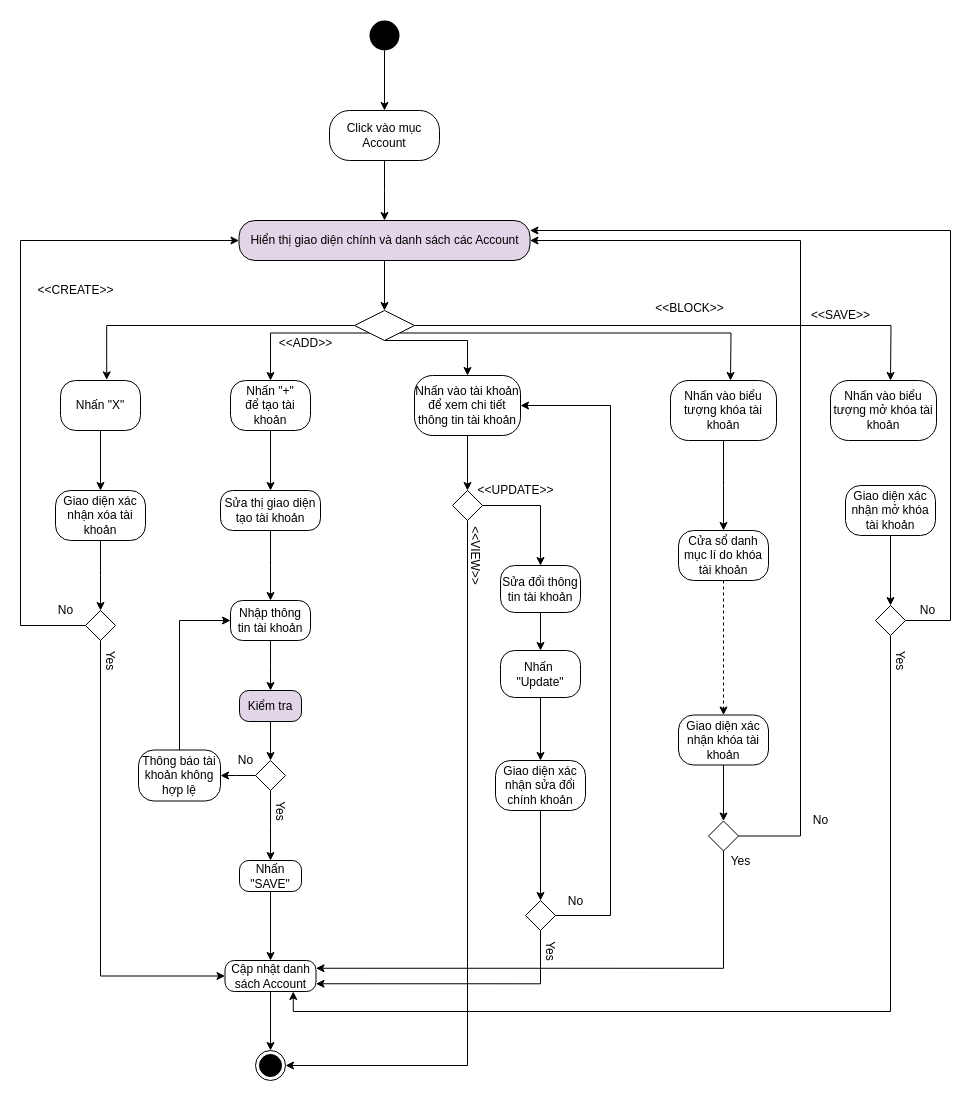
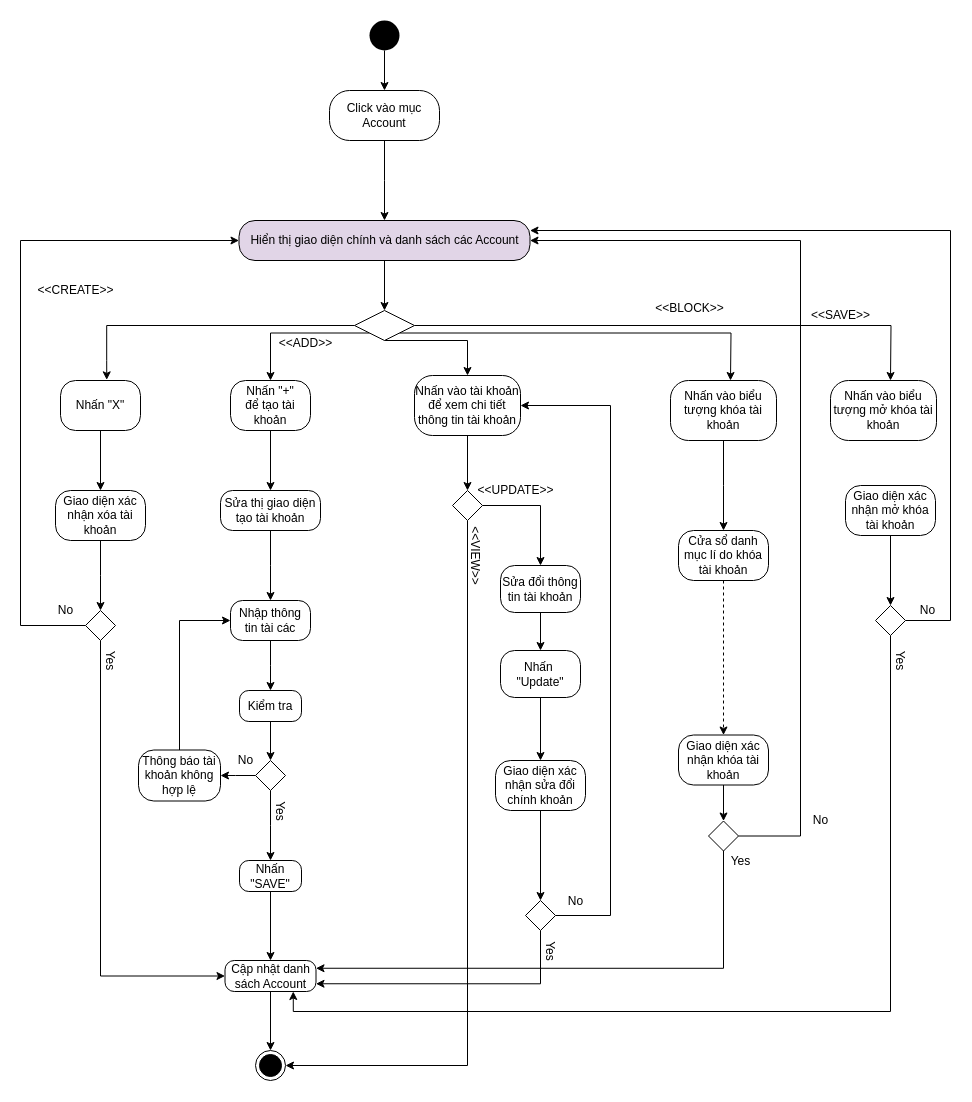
  <mxCell id="0" />
  <mxCell id="1" parent="0" />
  <mxCell id="2" style="edgeStyle=orthogonalEdgeStyle;rounded=0;orthogonalLoop=1;jettySize=auto;html=1;entryX=0.5;entryY=0;entryDx=0;entryDy=0;" parent="1" source="3" target="6" edge="1"><mxGeometry relative="1" as="geometry" /></mxCell>
  <mxCell id="3" value="" style="ellipse;fillColor=#000000;strokeColor=none;" parent="1" vertex="1"><mxGeometry x="369" y="20" width="30" height="30" as="geometry" /></mxCell>
  <mxCell id="4" value="" style="ellipse;html=1;shape=endState;fillColor=#000000;strokeColor=#000000;" parent="1" vertex="1"><mxGeometry x="255" y="1050" width="30" height="30" as="geometry" /></mxCell>
  <mxCell id="5" style="edgeStyle=orthogonalEdgeStyle;rounded=0;orthogonalLoop=1;jettySize=auto;html=1;" parent="1" source="6" edge="1"><mxGeometry relative="1" as="geometry"><mxPoint x="384" y="220" as="targetPoint" /></mxGeometry></mxCell>
- <mxCell id="6" value="Click vào mục Account" style="rounded=1;whiteSpace=wrap;html=1;arcSize=40;" parent="1" vertex="1"><mxGeometry x="329" y="110" width="110" height="50" as="geometry" /></mxCell>
+ <mxCell id="6" value="Click vào mục Account" style="rounded=1;whiteSpace=wrap;html=1;arcSize=40;" parent="1" vertex="1"><mxGeometry x="329" y="90" width="110" height="50" as="geometry" /></mxCell>
  <mxCell id="7" style="edgeStyle=orthogonalEdgeStyle;rounded=0;orthogonalLoop=1;jettySize=auto;html=1;entryX=0.5;entryY=0;entryDx=0;entryDy=0;" parent="1" source="8" target="14" edge="1"><mxGeometry relative="1" as="geometry" /></mxCell>
  <mxCell id="8" value="Hiển thị giao diện chính và danh sách các Account" style="rounded=1;whiteSpace=wrap;html=1;arcSize=40;fillColor=#e1d5e7;" parent="1" vertex="1"><mxGeometry x="238.5" y="220" width="291" height="40" as="geometry" /></mxCell>
  <mxCell id="9" style="edgeStyle=orthogonalEdgeStyle;rounded=0;orthogonalLoop=1;jettySize=auto;html=1;exitX=0;exitY=1;exitDx=0;exitDy=0;entryX=0.5;entryY=0;entryDx=0;entryDy=0;" parent="1" source="14" target="18" edge="1"><mxGeometry relative="1" as="geometry"><mxPoint x="250" y="380" as="targetPoint" /><Array as="points"><mxPoint x="270" y="333" /></Array></mxGeometry></mxCell>
  <mxCell id="10" style="edgeStyle=orthogonalEdgeStyle;rounded=0;orthogonalLoop=1;jettySize=auto;html=1;entryX=0.5;entryY=0;entryDx=0;entryDy=0;exitX=0.5;exitY=1;exitDx=0;exitDy=0;" parent="1" source="14" target="20" edge="1"><mxGeometry relative="1" as="geometry"><Array as="points"><mxPoint x="467" y="340" /></Array></mxGeometry></mxCell>
  <mxCell id="11" style="edgeStyle=orthogonalEdgeStyle;rounded=0;orthogonalLoop=1;jettySize=auto;html=1;entryX=0.578;entryY=-0.013;entryDx=0;entryDy=0;entryPerimeter=0;" parent="1" source="14" target="16" edge="1"><mxGeometry relative="1" as="geometry" /></mxCell>
  <mxCell id="12" style="edgeStyle=orthogonalEdgeStyle;rounded=0;orthogonalLoop=1;jettySize=auto;html=1;exitX=1;exitY=1;exitDx=0;exitDy=0;" parent="1" source="14" edge="1"><mxGeometry relative="1" as="geometry"><mxPoint x="730" y="380" as="targetPoint" /></mxGeometry></mxCell>
  <mxCell id="13" style="edgeStyle=orthogonalEdgeStyle;rounded=0;orthogonalLoop=1;jettySize=auto;html=1;" parent="1" source="14" edge="1"><mxGeometry relative="1" as="geometry"><mxPoint x="890" y="380" as="targetPoint" /></mxGeometry></mxCell>
  <mxCell id="14" value="" style="rhombus;whiteSpace=wrap;html=1;" parent="1" vertex="1"><mxGeometry x="354" y="310" width="60" height="30" as="geometry" /></mxCell>
  <mxCell id="15" style="edgeStyle=orthogonalEdgeStyle;rounded=0;orthogonalLoop=1;jettySize=auto;html=1;" parent="1" source="16" target="22" edge="1"><mxGeometry relative="1" as="geometry" /></mxCell>
  <mxCell id="16" value="Nhấn &quot;X&quot;" style="rounded=1;whiteSpace=wrap;html=1;arcSize=30;" parent="1" vertex="1"><mxGeometry x="60" y="380" width="80" height="50" as="geometry" /></mxCell>
  <mxCell id="17" style="edgeStyle=orthogonalEdgeStyle;rounded=0;orthogonalLoop=1;jettySize=auto;html=1;entryX=0.5;entryY=0;entryDx=0;entryDy=0;" parent="1" source="18" target="29" edge="1"><mxGeometry relative="1" as="geometry"><mxPoint x="270" y="480" as="targetPoint" /><Array as="points" /></mxGeometry></mxCell>
  <mxCell id="18" value="Nhấn &quot;+&quot;&lt;br&gt;để tạo tài khoản" style="rounded=1;whiteSpace=wrap;html=1;arcSize=30;" parent="1" vertex="1"><mxGeometry x="230" y="380" width="80" height="50" as="geometry" /></mxCell>
  <mxCell id="19" style="edgeStyle=orthogonalEdgeStyle;rounded=0;orthogonalLoop=1;jettySize=auto;html=1;" parent="1" source="20" edge="1"><mxGeometry relative="1" as="geometry"><mxPoint x="467" y="490" as="targetPoint" /></mxGeometry></mxCell>
  <mxCell id="20" value="Nhấn vào&amp;nbsp;tài khoản để xem chi tiết thông tin tài khoản" style="rounded=1;whiteSpace=wrap;html=1;arcSize=30;" parent="1" vertex="1"><mxGeometry x="414" y="375" width="106" height="60" as="geometry" /></mxCell>
  <mxCell id="21" style="edgeStyle=orthogonalEdgeStyle;rounded=0;orthogonalLoop=1;jettySize=auto;html=1;" parent="1" source="22" edge="1"><mxGeometry relative="1" as="geometry"><mxPoint x="100" y="610" as="targetPoint" /></mxGeometry></mxCell>
  <mxCell id="22" value="Giao diện xác nhận xóa tài khoản" style="rounded=1;whiteSpace=wrap;html=1;arcSize=30;" parent="1" vertex="1"><mxGeometry x="55" y="490" width="90" height="50" as="geometry" /></mxCell>
  <mxCell id="23" style="edgeStyle=orthogonalEdgeStyle;rounded=0;orthogonalLoop=1;jettySize=auto;html=1;entryX=0;entryY=0.5;entryDx=0;entryDy=0;" parent="1" source="25" target="44" edge="1"><mxGeometry relative="1" as="geometry"><mxPoint x="100" y="760" as="targetPoint" /><Array as="points"><mxPoint x="100" y="625" /><mxPoint x="100" y="975" /></Array></mxGeometry></mxCell>
  <mxCell id="24" style="edgeStyle=orthogonalEdgeStyle;rounded=0;orthogonalLoop=1;jettySize=auto;html=1;entryX=0;entryY=0.5;entryDx=0;entryDy=0;" parent="1" source="25" target="8" edge="1"><mxGeometry relative="1" as="geometry"><mxPoint x="20" y="240" as="targetPoint" /><Array as="points"><mxPoint x="20" y="625" /><mxPoint x="20" y="240" /></Array></mxGeometry></mxCell>
  <mxCell id="25" value="" style="rhombus;whiteSpace=wrap;html=1;" parent="1" vertex="1"><mxGeometry x="85" y="610" width="30" height="30" as="geometry" /></mxCell>
  <mxCell id="26" value="No" style="text;html=1;align=center;verticalAlign=middle;resizable=0;points=[];autosize=1;" parent="1" vertex="1"><mxGeometry x="50" y="600" width="30" height="20" as="geometry" /></mxCell>
  <mxCell id="27" value="Yes" style="text;html=1;align=center;verticalAlign=middle;resizable=0;points=[];autosize=1;rotation=90;" parent="1" vertex="1"><mxGeometry x="90" y="650" width="40" height="20" as="geometry" /></mxCell>
  <mxCell id="28" style="edgeStyle=orthogonalEdgeStyle;rounded=0;orthogonalLoop=1;jettySize=auto;html=1;" parent="1" source="29" edge="1"><mxGeometry relative="1" as="geometry"><mxPoint x="270" y="600" as="targetPoint" /></mxGeometry></mxCell>
  <mxCell id="29" value="Sửa thị giao diện tạo tài khoản" style="rounded=1;whiteSpace=wrap;html=1;arcSize=30;" parent="1" vertex="1"><mxGeometry x="220" y="490" width="100" height="40" as="geometry" /></mxCell>
  <mxCell id="30" style="edgeStyle=orthogonalEdgeStyle;rounded=0;orthogonalLoop=1;jettySize=auto;html=1;" parent="1" source="31" edge="1"><mxGeometry relative="1" as="geometry"><mxPoint x="270" y="690" as="targetPoint" /></mxGeometry></mxCell>
- <mxCell id="31" value="Nhập thông tin tài khoản" style="rounded=1;whiteSpace=wrap;html=1;arcSize=30;" parent="1" vertex="1"><mxGeometry x="230" y="600" width="80" height="40" as="geometry" /></mxCell>
+ <mxCell id="31" value="Nhập thông tin tài các" style="rounded=1;whiteSpace=wrap;html=1;arcSize=30;" parent="1" vertex="1"><mxGeometry x="230" y="600" width="80" height="40" as="geometry" /></mxCell>
  <mxCell id="32" style="edgeStyle=orthogonalEdgeStyle;rounded=0;orthogonalLoop=1;jettySize=auto;html=1;entryX=0.5;entryY=0;entryDx=0;entryDy=0;" parent="1" source="33" target="36" edge="1"><mxGeometry relative="1" as="geometry" /></mxCell>
- <mxCell id="33" value="Kiểm tra" style="rounded=1;whiteSpace=wrap;html=1;arcSize=30;fillColor=#e1d5e7;" parent="1" vertex="1"><mxGeometry x="239" y="690" width="62" height="31" as="geometry" /></mxCell>
+ <mxCell id="33" value="Kiểm tra" style="rounded=1;whiteSpace=wrap;html=1;arcSize=30;" parent="1" vertex="1"><mxGeometry x="239" y="690" width="62" height="31" as="geometry" /></mxCell>
  <mxCell id="34" style="edgeStyle=orthogonalEdgeStyle;rounded=0;orthogonalLoop=1;jettySize=auto;html=1;" parent="1" source="36" edge="1"><mxGeometry relative="1" as="geometry"><mxPoint x="220" y="775" as="targetPoint" /></mxGeometry></mxCell>
  <mxCell id="35" style="edgeStyle=orthogonalEdgeStyle;rounded=0;orthogonalLoop=1;jettySize=auto;html=1;" parent="1" source="36" edge="1"><mxGeometry relative="1" as="geometry"><mxPoint x="270" y="860" as="targetPoint" /></mxGeometry></mxCell>
  <mxCell id="36" value="" style="rhombus;whiteSpace=wrap;html=1;" parent="1" vertex="1"><mxGeometry x="255" y="760" width="30" height="30" as="geometry" /></mxCell>
  <mxCell id="37" style="edgeStyle=orthogonalEdgeStyle;rounded=0;orthogonalLoop=1;jettySize=auto;html=1;" parent="1" source="38" target="31" edge="1"><mxGeometry relative="1" as="geometry"><Array as="points"><mxPoint x="179" y="620" /></Array></mxGeometry></mxCell>
  <mxCell id="38" value="Thông báo tài khoản không hợp lệ" style="rounded=1;whiteSpace=wrap;html=1;arcSize=30;" parent="1" vertex="1"><mxGeometry x="138" y="749.5" width="82" height="51" as="geometry" /></mxCell>
  <mxCell id="39" value="No" style="text;html=1;align=center;verticalAlign=middle;resizable=0;points=[];autosize=1;" parent="1" vertex="1"><mxGeometry x="230" y="749.5" width="30" height="20" as="geometry" /></mxCell>
  <mxCell id="40" value="Yes" style="text;html=1;align=center;verticalAlign=middle;resizable=0;points=[];autosize=1;rotation=90;" parent="1" vertex="1"><mxGeometry x="260" y="800.5" width="40" height="20" as="geometry" /></mxCell>
  <mxCell id="41" style="edgeStyle=orthogonalEdgeStyle;rounded=0;orthogonalLoop=1;jettySize=auto;html=1;" parent="1" source="42" edge="1"><mxGeometry relative="1" as="geometry"><mxPoint x="270" y="960" as="targetPoint" /></mxGeometry></mxCell>
  <mxCell id="42" value="Nhấn &quot;SAVE&quot;" style="rounded=1;whiteSpace=wrap;html=1;arcSize=30;" parent="1" vertex="1"><mxGeometry x="239" y="860" width="62" height="31" as="geometry" /></mxCell>
  <mxCell id="43" style="edgeStyle=orthogonalEdgeStyle;rounded=0;orthogonalLoop=1;jettySize=auto;html=1;" parent="1" source="44" edge="1"><mxGeometry relative="1" as="geometry"><mxPoint x="270" y="1050" as="targetPoint" /></mxGeometry></mxCell>
  <mxCell id="44" value="Cập nhật danh sách Account" style="rounded=1;whiteSpace=wrap;html=1;arcSize=30;" parent="1" vertex="1"><mxGeometry x="224.5" y="960" width="91" height="31" as="geometry" /></mxCell>
  <mxCell id="45" style="edgeStyle=orthogonalEdgeStyle;rounded=0;orthogonalLoop=1;jettySize=auto;html=1;entryX=1;entryY=0.5;entryDx=0;entryDy=0;" parent="1" source="47" target="4" edge="1"><mxGeometry relative="1" as="geometry"><Array as="points"><mxPoint x="467" y="1065" /></Array></mxGeometry></mxCell>
  <mxCell id="46" style="edgeStyle=orthogonalEdgeStyle;rounded=0;orthogonalLoop=1;jettySize=auto;html=1;entryX=0.5;entryY=0;entryDx=0;entryDy=0;" edge="1" parent="1" source="47" target="50"><mxGeometry relative="1" as="geometry" /></mxCell>
  <mxCell id="47" value="" style="rhombus;whiteSpace=wrap;html=1;" parent="1" vertex="1"><mxGeometry x="452" y="490" width="30" height="30" as="geometry" /></mxCell>
  <mxCell id="48" value="&amp;lt;&amp;lt;VIEW&amp;gt;&amp;gt;" style="text;html=1;align=center;verticalAlign=middle;resizable=0;points=[];autosize=1;rotation=90;" parent="1" vertex="1"><mxGeometry x="440" y="545" width="70" height="20" as="geometry" /></mxCell>
  <mxCell id="49" style="edgeStyle=orthogonalEdgeStyle;rounded=0;orthogonalLoop=1;jettySize=auto;html=1;entryX=0.5;entryY=0;entryDx=0;entryDy=0;" parent="1" source="50" target="52" edge="1"><mxGeometry relative="1" as="geometry" /></mxCell>
  <mxCell id="50" value="Sửa đổi thông tin tài khoản" style="rounded=1;whiteSpace=wrap;html=1;arcSize=30;" parent="1" vertex="1"><mxGeometry x="500" y="565" width="80" height="47" as="geometry" /></mxCell>
  <mxCell id="51" style="edgeStyle=orthogonalEdgeStyle;rounded=0;orthogonalLoop=1;jettySize=auto;html=1;entryX=0.5;entryY=0;entryDx=0;entryDy=0;" edge="1" parent="1" source="52" target="77"><mxGeometry relative="1" as="geometry" /></mxCell>
  <mxCell id="52" value="Nhấn&amp;nbsp;&lt;br&gt;&quot;Update&quot;" style="rounded=1;whiteSpace=wrap;html=1;arcSize=30;" parent="1" vertex="1"><mxGeometry x="500" y="650" width="80" height="47" as="geometry" /></mxCell>
  <mxCell id="53" style="edgeStyle=orthogonalEdgeStyle;rounded=0;orthogonalLoop=1;jettySize=auto;html=1;entryX=1;entryY=0.75;entryDx=0;entryDy=0;" parent="1" source="55" target="44" edge="1"><mxGeometry relative="1" as="geometry"><Array as="points"><mxPoint x="540" y="983" /></Array></mxGeometry></mxCell>
  <mxCell id="54" style="edgeStyle=orthogonalEdgeStyle;rounded=0;orthogonalLoop=1;jettySize=auto;html=1;entryX=1;entryY=0.5;entryDx=0;entryDy=0;" parent="1" source="55" target="20" edge="1"><mxGeometry relative="1" as="geometry"><Array as="points"><mxPoint x="610" y="915" /><mxPoint x="610" y="405" /></Array></mxGeometry></mxCell>
  <mxCell id="55" value="" style="rhombus;whiteSpace=wrap;html=1;" parent="1" vertex="1"><mxGeometry x="525" y="900" width="30" height="30" as="geometry" /></mxCell>
  <mxCell id="56" value="Yes" style="text;html=1;align=center;verticalAlign=middle;resizable=0;points=[];autosize=1;rotation=90;" parent="1" vertex="1"><mxGeometry x="529.5" y="940" width="40" height="20" as="geometry" /></mxCell>
  <mxCell id="57" value="No" style="text;html=1;align=center;verticalAlign=middle;resizable=0;points=[];autosize=1;" parent="1" vertex="1"><mxGeometry x="560" y="891" width="30" height="20" as="geometry" /></mxCell>
  <mxCell id="58" style="edgeStyle=orthogonalEdgeStyle;rounded=0;orthogonalLoop=1;jettySize=auto;html=1;" edge="1" parent="1" source="59"><mxGeometry relative="1" as="geometry"><mxPoint x="723" y="530" as="targetPoint" /></mxGeometry></mxCell>
  <mxCell id="59" value="Nhấn vào biểu tượng khóa tài khoản" style="rounded=1;whiteSpace=wrap;html=1;arcSize=30;" parent="1" vertex="1"><mxGeometry x="670" y="380" width="106" height="60" as="geometry" /></mxCell>
  <mxCell id="60" value="&amp;lt;&amp;lt;UPDATE&amp;gt;&amp;gt;" style="text;html=1;align=center;verticalAlign=middle;resizable=0;points=[];autosize=1;" parent="1" vertex="1"><mxGeometry x="470" y="480" width="90" height="20" as="geometry" /></mxCell>
  <mxCell id="61" value="&amp;lt;&amp;lt;CREATE&amp;gt;&amp;gt;" style="text;html=1;align=center;verticalAlign=middle;resizable=0;points=[];autosize=1;" parent="1" vertex="1"><mxGeometry x="30" y="280" width="90" height="20" as="geometry" /></mxCell>
  <mxCell id="62" value="&amp;lt;&amp;lt;ADD&amp;gt;&amp;gt;" style="text;html=1;align=center;verticalAlign=middle;resizable=0;points=[];autosize=1;rotation=0;" parent="1" vertex="1"><mxGeometry x="270" y="333" width="70" height="20" as="geometry" /></mxCell>
  <mxCell id="63" value="&amp;lt;&amp;lt;BLOCK&amp;gt;&amp;gt;" style="text;html=1;align=center;verticalAlign=middle;resizable=0;points=[];autosize=1;" parent="1" vertex="1"><mxGeometry x="649" y="298" width="80" height="20" as="geometry" /></mxCell>
  <mxCell id="64" style="edgeStyle=orthogonalEdgeStyle;rounded=0;orthogonalLoop=1;jettySize=auto;html=1;entryX=1;entryY=0.25;entryDx=0;entryDy=0;" parent="1" source="66" target="44" edge="1"><mxGeometry relative="1" as="geometry"><Array as="points"><mxPoint x="723" y="968" /></Array></mxGeometry></mxCell>
  <mxCell id="65" style="edgeStyle=orthogonalEdgeStyle;rounded=0;orthogonalLoop=1;jettySize=auto;html=1;entryX=1;entryY=0.5;entryDx=0;entryDy=0;" edge="1" parent="1" source="66" target="8"><mxGeometry relative="1" as="geometry"><Array as="points"><mxPoint x="800" y="836" /><mxPoint x="800" y="240" /></Array></mxGeometry></mxCell>
  <mxCell id="66" value="" style="rhombus;whiteSpace=wrap;html=1;" parent="1" vertex="1"><mxGeometry x="708" y="820.5" width="30" height="30" as="geometry" /></mxCell>
  <mxCell id="67" value="Nhấn vào biểu tượng mở khóa tài khoản" style="rounded=1;whiteSpace=wrap;html=1;arcSize=30;" parent="1" vertex="1"><mxGeometry x="830" y="380" width="106" height="60" as="geometry" /></mxCell>
  <mxCell id="68" style="edgeStyle=orthogonalEdgeStyle;rounded=0;orthogonalLoop=1;jettySize=auto;html=1;entryX=0.75;entryY=1;entryDx=0;entryDy=0;" parent="1" source="70" target="44" edge="1"><mxGeometry relative="1" as="geometry"><Array as="points"><mxPoint x="890" y="1011" /><mxPoint x="293" y="1011" /></Array></mxGeometry></mxCell>
  <mxCell id="69" style="edgeStyle=orthogonalEdgeStyle;rounded=0;orthogonalLoop=1;jettySize=auto;html=1;entryX=1;entryY=0.25;entryDx=0;entryDy=0;" parent="1" source="70" target="8" edge="1"><mxGeometry relative="1" as="geometry"><Array as="points"><mxPoint x="950" y="620" /><mxPoint x="950" y="230" /></Array></mxGeometry></mxCell>
  <mxCell id="70" value="" style="rhombus;whiteSpace=wrap;html=1;" parent="1" vertex="1"><mxGeometry x="875" y="605" width="30" height="30" as="geometry" /></mxCell>
  <mxCell id="71" value="Yes" style="text;html=1;align=center;verticalAlign=middle;resizable=0;points=[];autosize=1;rotation=90;" parent="1" vertex="1"><mxGeometry x="880" y="650" width="40" height="20" as="geometry" /></mxCell>
  <mxCell id="72" value="No" style="text;html=1;align=center;verticalAlign=middle;resizable=0;points=[];autosize=1;" parent="1" vertex="1"><mxGeometry x="912" y="600" width="30" height="20" as="geometry" /></mxCell>
  <mxCell id="73" value="&amp;lt;&amp;lt;SAVE&amp;gt;&amp;gt;" style="text;html=1;align=center;verticalAlign=middle;resizable=0;points=[];autosize=1;" parent="1" vertex="1"><mxGeometry x="790" y="305" width="100" height="20" as="geometry" /></mxCell>
  <mxCell id="74" style="edgeStyle=orthogonalEdgeStyle;rounded=0;orthogonalLoop=1;jettySize=auto;html=1;" edge="1" parent="1" source="75" target="66"><mxGeometry relative="1" as="geometry" /></mxCell>
- <mxCell id="75" value="Giao diện xác nhận khóa tài khoản" style="rounded=1;whiteSpace=wrap;html=1;arcSize=30;" vertex="1" parent="1"><mxGeometry x="678" y="714.5" width="90" height="50" as="geometry" /></mxCell>
+ <mxCell id="75" value="Giao diện xác nhận khóa tài khoản" style="rounded=1;whiteSpace=wrap;html=1;arcSize=30;" vertex="1" parent="1"><mxGeometry x="678" y="734.5" width="90" height="50" as="geometry" /></mxCell>
  <mxCell id="76" style="edgeStyle=orthogonalEdgeStyle;rounded=0;orthogonalLoop=1;jettySize=auto;html=1;entryX=0.5;entryY=0;entryDx=0;entryDy=0;" edge="1" parent="1" source="77" target="55"><mxGeometry relative="1" as="geometry" /></mxCell>
  <mxCell id="77" value="Giao diện xác nhận sửa đổi chính khoản" style="rounded=1;whiteSpace=wrap;html=1;arcSize=30;" vertex="1" parent="1"><mxGeometry x="495" y="760" width="90" height="50" as="geometry" /></mxCell>
  <mxCell id="78" style="edgeStyle=orthogonalEdgeStyle;rounded=0;orthogonalLoop=1;jettySize=auto;html=1;entryX=0.5;entryY=0;entryDx=0;entryDy=0;" edge="1" parent="1" source="79" target="70"><mxGeometry relative="1" as="geometry" /></mxCell>
  <mxCell id="79" value="Giao diện xác nhận mở khóa tài khoản" style="rounded=1;whiteSpace=wrap;html=1;arcSize=30;" vertex="1" parent="1"><mxGeometry x="845" y="485" width="90" height="50" as="geometry" /></mxCell>
  <mxCell id="80" style="edgeStyle=orthogonalEdgeStyle;rounded=0;orthogonalLoop=1;jettySize=auto;html=1;entryX=0.5;entryY=0;entryDx=0;entryDy=0;dashed=1;" edge="1" parent="1" source="81" target="75"><mxGeometry relative="1" as="geometry" /></mxCell>
  <mxCell id="81" value="Cửa sổ danh mục lí do khóa tài khoản" style="rounded=1;whiteSpace=wrap;html=1;arcSize=30;" vertex="1" parent="1"><mxGeometry x="678" y="530" width="90" height="50" as="geometry" /></mxCell>
  <mxCell id="82" value="Yes" style="text;html=1;align=center;verticalAlign=middle;resizable=0;points=[];autosize=1;" vertex="1" parent="1"><mxGeometry x="720" y="850.5" width="40" height="20" as="geometry" /></mxCell>
  <mxCell id="83" value="No" style="text;html=1;align=center;verticalAlign=middle;resizable=0;points=[];autosize=1;" vertex="1" parent="1"><mxGeometry x="805" y="810" width="30" height="20" as="geometry" /></mxCell>
